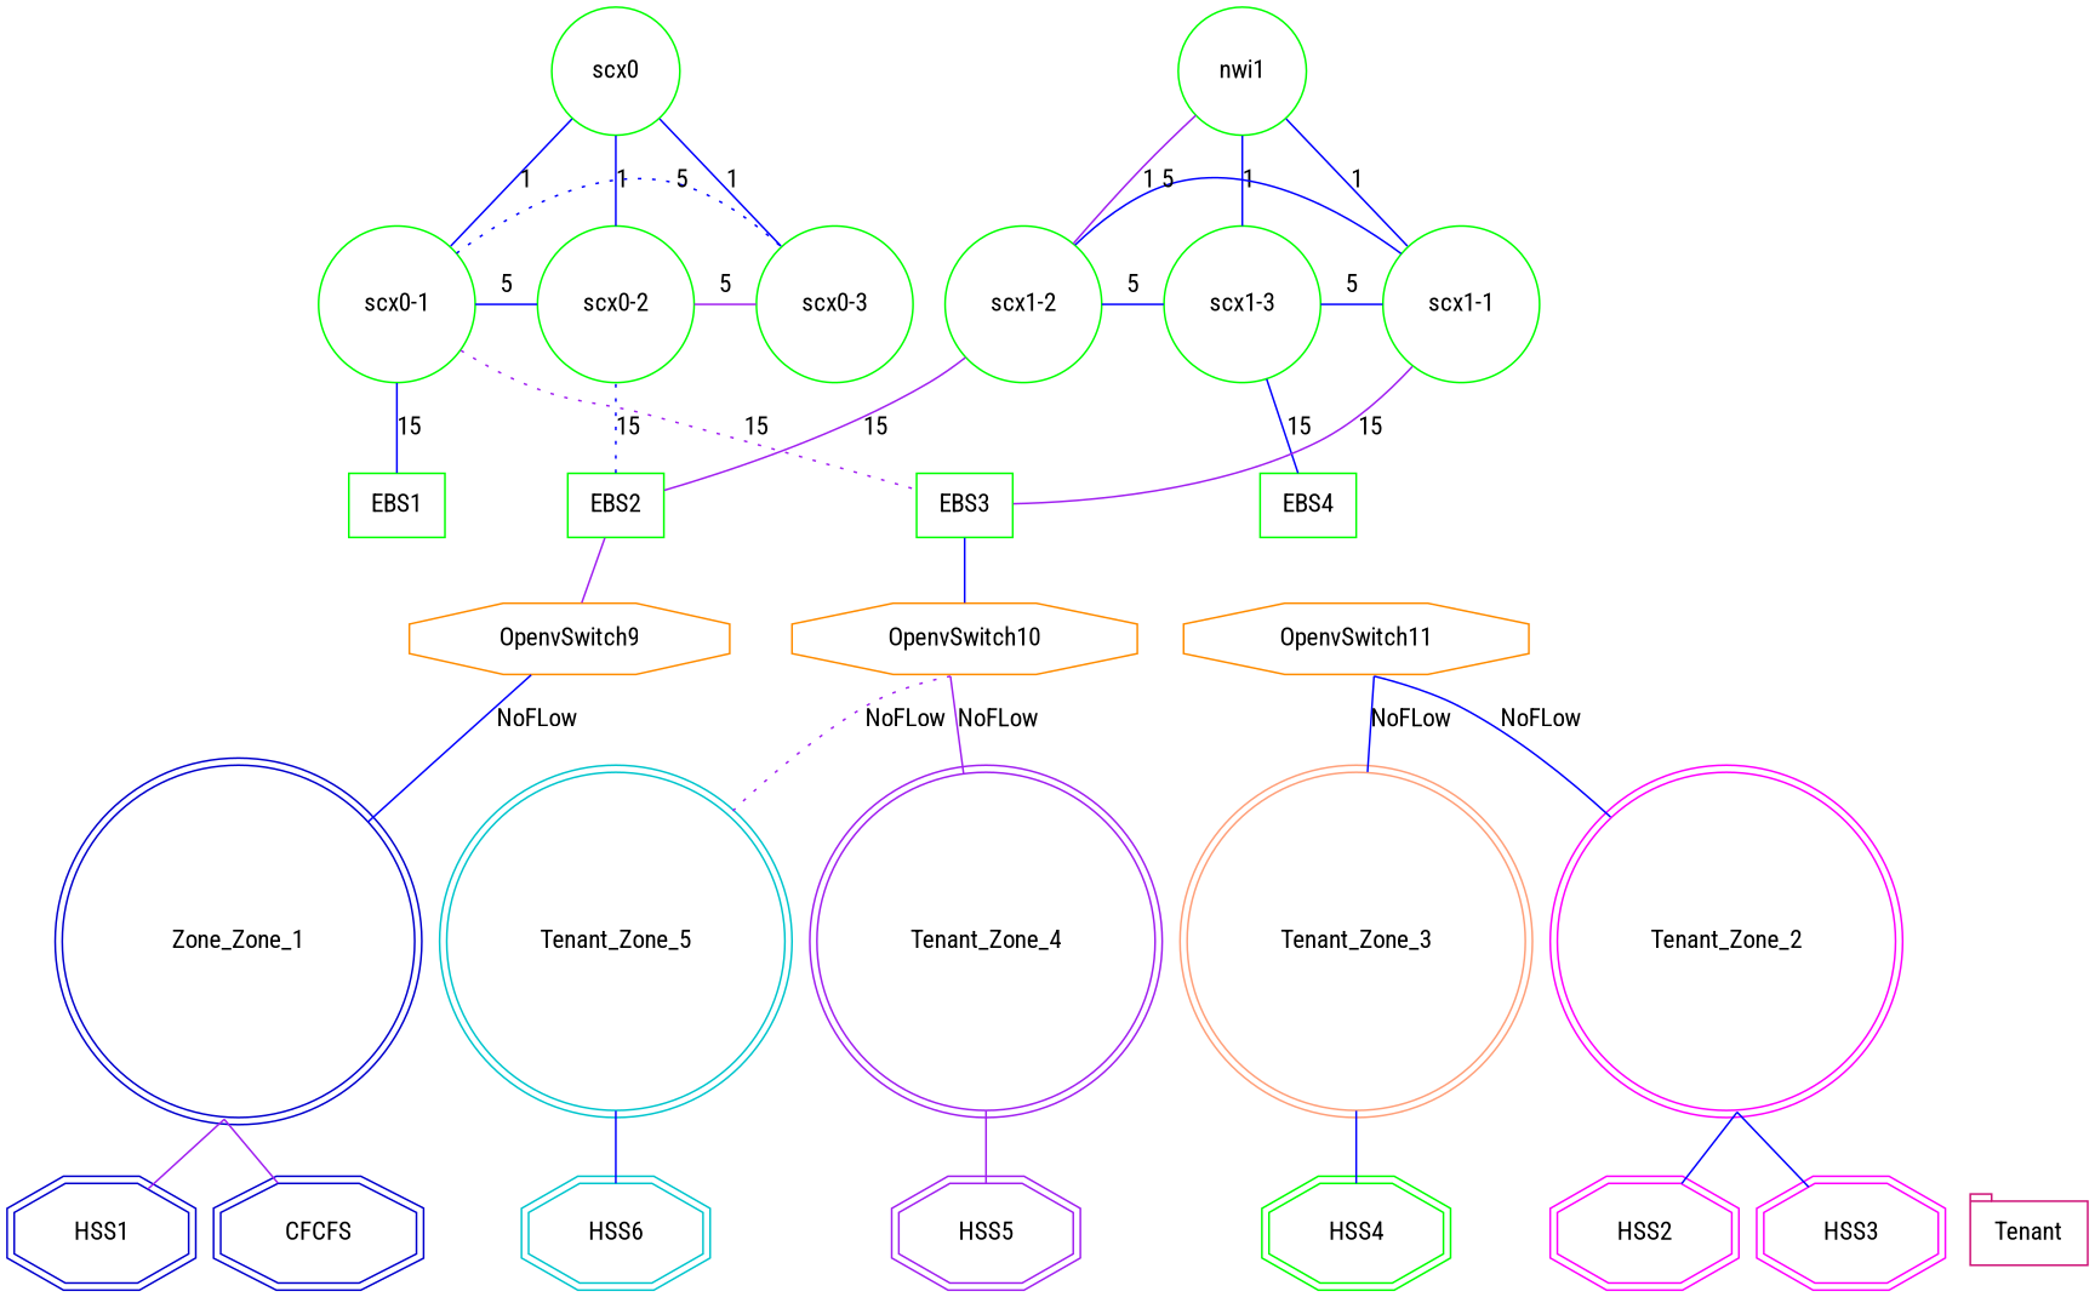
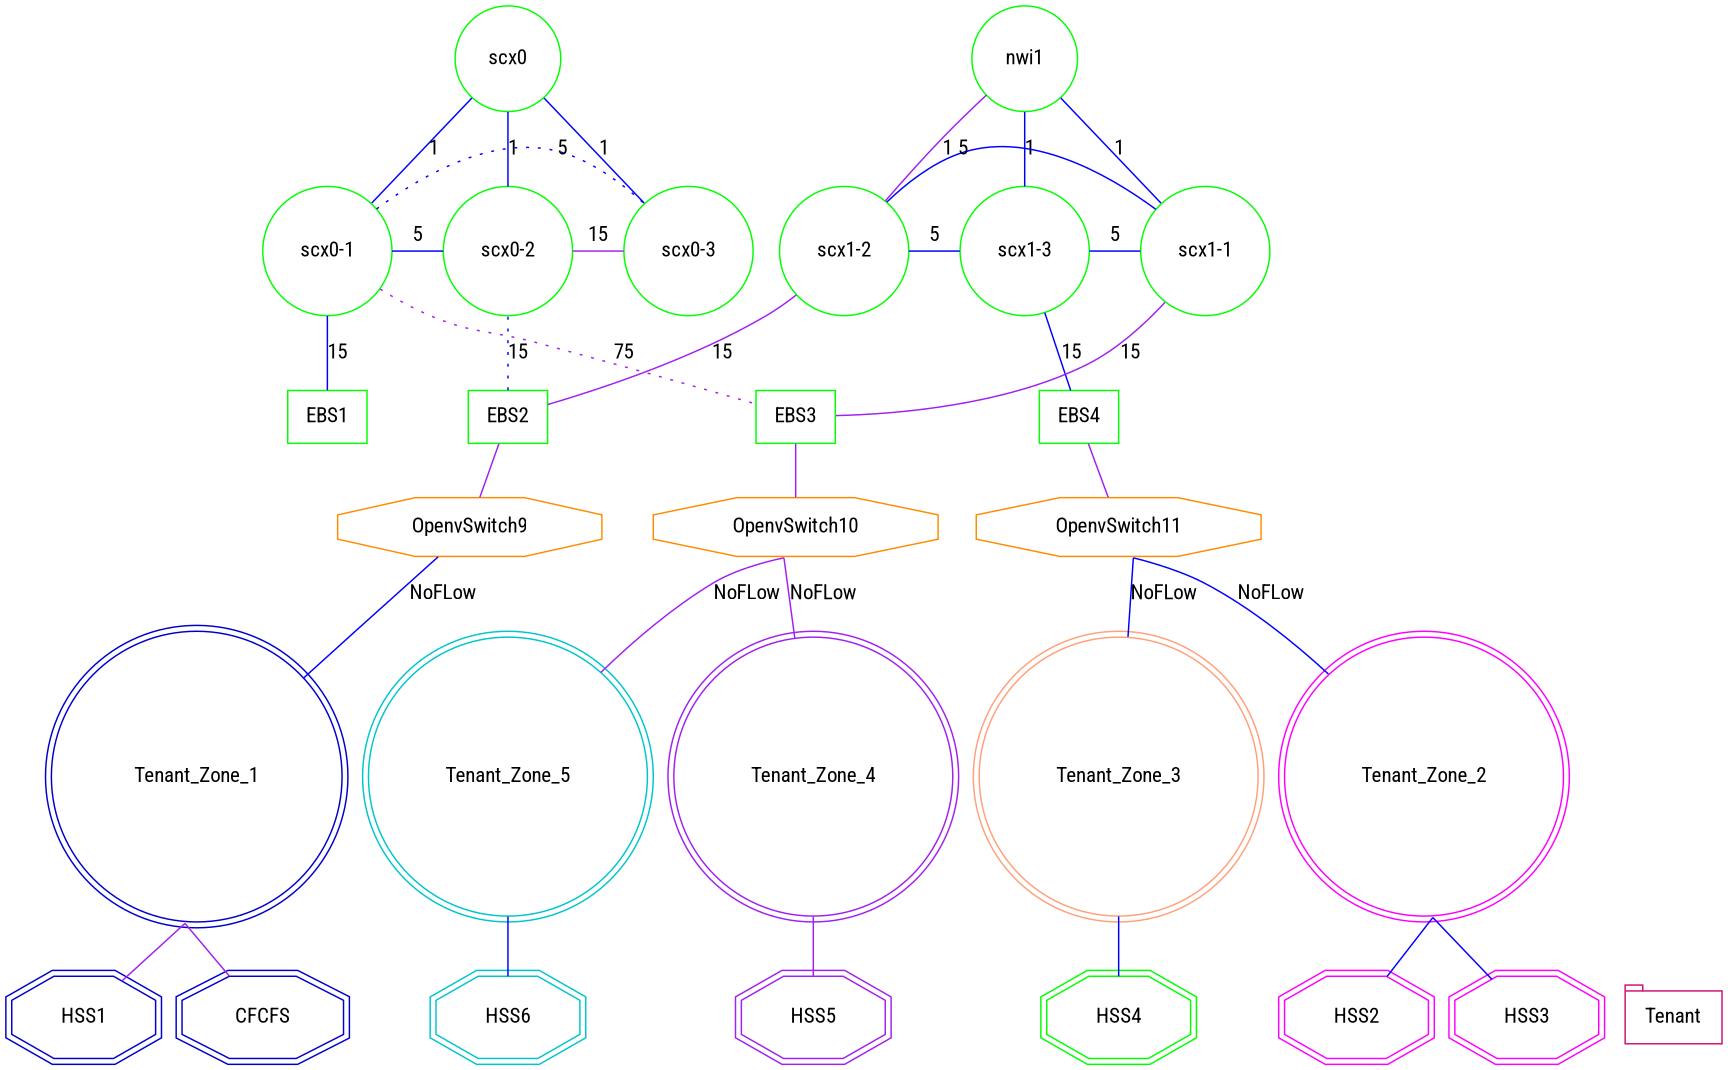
  strict graph {
    fontname="Roboto Condensed"
    node [color=green fontname="Roboto Condensed" shape=circle]
    edge [color=blue fontname="Roboto Condensed"]
    n1 [height=1 label=scx0 width=1]
    n2 [height=1 label=nwi1 width=1]
    n3 [height=1.2222 label="scx0-1" width=1.2222]
    n4 [height=1.2222 label="scx0-2" width=1.2222]
    n5 [height=1.2222 label="scx0-3" width=1.2222]
    n6 [height=1.2222 label="scx1-1" width=1.2222]
    n7 [height=1.2222 label="scx1-2" width=1.2222]
    n8 [height=1.2222 label="scx1-3" width=1.2222]
    n9 [height=0.5 label=EBS1 shape=box width=0.75]
    n10 [height=0.5 label=EBS3 shape=box width=0.75]
    n11 [height=0.5 label=EBS2 shape=box width=0.75]
    n12 [height=0.5 label=EBS4 shape=box width=0.75]
    n13 [color=darkorange height=0.55556 label=OpenvSwitch9 shape=octagon width=2.5]
    n14 [color=darkorange height=0.55556 label=OpenvSwitch10 shape=octagon width=2.6944]
    n15 [color=darkorange height=0.55556 label=OpenvSwitch11 shape=octagon width=2.6944]
-   n16 [color=blue3 height=2.5278 label=Zone_Zone_1 shape=doublecircle width=2.5278]
+   n16 [color=blue3 height=2.5278 label=Tenant_Zone_1 shape=doublecircle width=2.5278]
    n17 [color=magenta height=2.5278 label=Tenant_Zone_2 shape=doublecircle width=2.5278]
    n18 [color=lightsalmon height=2.5278 label=Tenant_Zone_3 shape=doublecircle width=2.5278]
    n19 [color=purple height=2.5278 label=Tenant_Zone_4 shape=doublecircle width=2.5278]
    n20 [color=turquoise3 height=2.5278 label=Tenant_Zone_5 shape=doublecircle width=2.5278]
    n21 [color=blue3 height=0.66667 label=CFCFS shape=doubleoctagon width=1.4167]
    n22 [color=blue3 height=0.66667 label=HSS1 shape=doubleoctagon width=1.25]
    n23 [color=magenta height=0.66667 label=HSS2 shape=doubleoctagon width=1.25]
    n24 [color=magenta height=0.66667 label=HSS3 shape=doubleoctagon width=1.25]
    n25 [height=0.66667 label=HSS4 shape=doubleoctagon width=1.25]
    n26 [color=purple height=0.66667 label=HSS5 shape=doubleoctagon width=1.25]
    n27 [color=turquoise3 height=0.66667 label=HSS6 shape=doubleoctagon width=1.25]
    n28 [color=deeppink3 height=0.5 label=Tenant shape=tab width=0.91667]
    subgraph sub_1 {
      rank=same
      n1
      n2
    }
    subgraph sub_2 {
      rank=same
      n3
      n4
      n5
      n6
      n7
      n8
    }
    subgraph sub_3 {
      rank=same
      n9
      n10
      n11
      n12
    }
    subgraph sub_4 {
      rank=same
      n13
      n14
      n15
    }
    subgraph sub_5 {
      rank=same
      n16
      n17
      n18
      n19
      n20
    }
    subgraph sub_6 {
      rank=same
      n21
      n22
      n23
      n24
      n25
      n26
      n27
      n28
    }
    n1 -- n4 [label=1 style=solid]
    n1 -- n5 [label=1 style=solid]
    n2 -- n6 [label=1 style=solid]
    n2 -- n8 [label=1 style=solid]
    n3 -- n1 [label=1 style=solid]
    n3 -- n4 [label=5 style=solid]
    n3 -- n5 [label=5 style=dotted]
    n3 -- n9 [label=15 style=solid]
-   n3 -- n10 [color=purple label=15 style=dotted]
-   n4 -- n5 [color=purple label=5 style=solid]
+   n3 -- n10 [color=purple label=75 style=dotted]
+   n4 -- n5 [color=purple label=15 style=solid]
    n7 -- n2 [color=purple label=1 style=solid]
    n7 -- n6 [label=5 style=solid]
    n7 -- n8 [label=5 style=solid]
    n8 -- n6 [label=5 style=solid]
    n8 -- n12 [label=15 style=solid]
    n10 -- n6 [color=purple label=15 style=solid]
-   n10 -- n14 [sametail=3]
+   n10 -- n14 [color=purple sametail=3]
    n11 -- n4 [label=15 style=dotted]
    n11 -- n7 [color=purple label=15 style=solid]
    n11 -- n13 [color=purple sametail=3]
+   n12 -- n15 [color=purple sametail=3]
    n13 -- n16 [label=NoFLow sametail=3]
    n14 -- n19 [color=purple label=NoFLow sametail=3]
-   n14 -- n20 [color=purple label=NoFLow sametail=3 style=dotted]
+   n14 -- n20 [color=purple label=NoFLow sametail=3]
    n15 -- n17 [label=NoFLow sametail=3]
    n15 -- n18 [label=NoFLow sametail=3]
    n16 -- n21 [color=purple sametail=3]
    n16 -- n22 [color=purple sametail=3]
    n17 -- n23 [sametail=3]
    n17 -- n24 [sametail=3]
    n18 -- n25 [sametail=3]
    n19 -- n26 [color=purple sametail=3]
    n20 -- n27 [sametail=3]
  }
